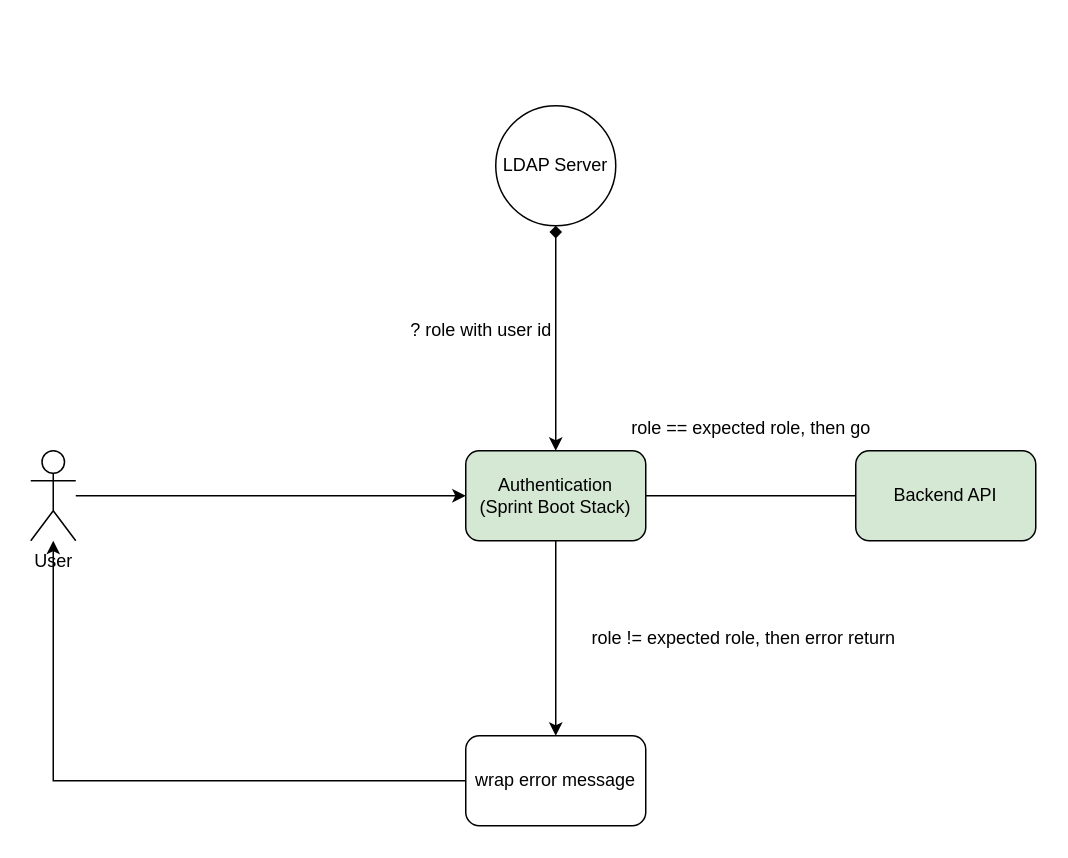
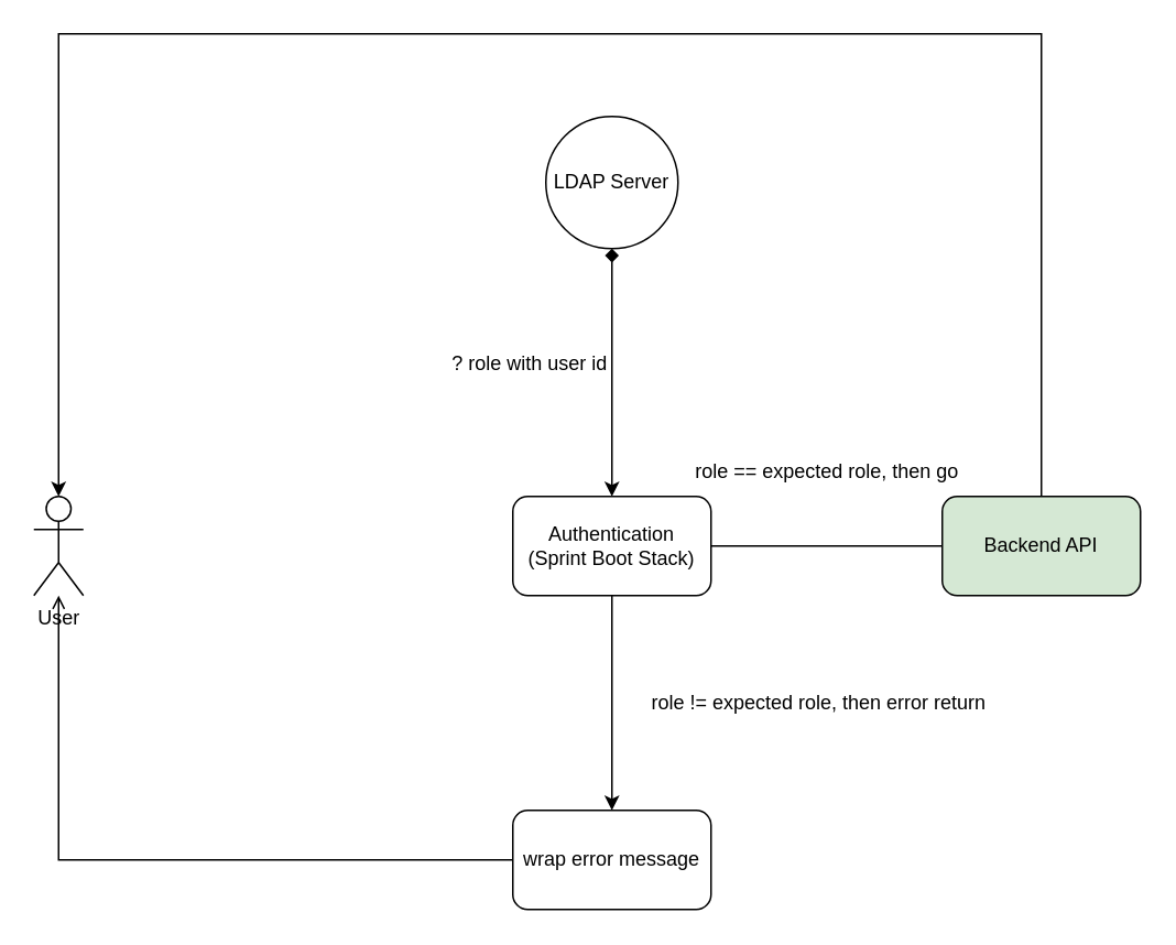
  <mxCell id="0" />
  <mxCell id="1" parent="0" />
  <mxCell id="2" value="LDAP Server" style="ellipse;whiteSpace=wrap;html=1;aspect=fixed;" vertex="1" parent="1"><mxGeometry x="330" y="70" width="80" height="80" as="geometry" /></mxCell>
- <mxCell id="3" style="edgeStyle=orthogonalEdgeStyle;rounded=0;orthogonalLoop=1;jettySize=auto;html=1;entryX=0;entryY=0.5;entryDx=0;entryDy=0;" edge="1" parent="1" source="4" target="8"><mxGeometry relative="1" as="geometry" /></mxCell>
  <mxCell id="4" value="User" style="shape=umlActor;verticalLabelPosition=bottom;verticalAlign=top;html=1;outlineConnect=0;" vertex="1" parent="1"><mxGeometry x="20" y="300" width="30" height="60" as="geometry" /></mxCell>
  <mxCell id="5" style="edgeStyle=orthogonalEdgeStyle;rounded=0;orthogonalLoop=1;jettySize=auto;html=1;entryX=0.5;entryY=1;entryDx=0;entryDy=0;startArrow=classic;startFill=1;endArrow=diamond;endFill=1;" edge="1" parent="1" source="8" target="2"><mxGeometry relative="1" as="geometry" /></mxCell>
  <mxCell id="6" style="edgeStyle=orthogonalEdgeStyle;rounded=0;orthogonalLoop=1;jettySize=auto;html=1;entryX=0;entryY=0.5;entryDx=0;entryDy=0;endArrow=none;" edge="1" parent="1" source="8" target="10"><mxGeometry relative="1" as="geometry" /></mxCell>
  <mxCell id="7" style="edgeStyle=orthogonalEdgeStyle;rounded=0;orthogonalLoop=1;jettySize=auto;html=1;" edge="1" parent="1" source="8" target="13"><mxGeometry relative="1" as="geometry" /></mxCell>
- <mxCell id="8" value="Authentication&lt;br&gt;(Sprint Boot Stack)" style="rounded=1;whiteSpace=wrap;html=1;fillColor=#d5e8d4;" vertex="1" parent="1"><mxGeometry x="310" y="300" width="120" height="60" as="geometry" /></mxCell>
+ <mxCell id="8" value="Authentication&lt;br&gt;(Sprint Boot Stack)" style="rounded=1;whiteSpace=wrap;html=1;" vertex="1" parent="1"><mxGeometry x="310" y="300" width="120" height="60" as="geometry" /></mxCell>
+ <mxCell id="9" style="edgeStyle=orthogonalEdgeStyle;rounded=0;orthogonalLoop=1;jettySize=auto;html=1;entryX=0.5;entryY=0;entryDx=0;entryDy=0;entryPerimeter=0;" edge="1" parent="1" source="10" target="4"><mxGeometry relative="1" as="geometry"><Array as="points"><mxPoint x="630" y="20" /><mxPoint x="35" y="20" /></Array></mxGeometry></mxCell>
  <mxCell id="10" value="Backend API" style="rounded=1;whiteSpace=wrap;html=1;fillColor=#d5e8d4;" vertex="1" parent="1"><mxGeometry x="570" y="300" width="120" height="60" as="geometry" /></mxCell>
  <mxCell id="11" value="? role with user id" style="text;html=1;align=center;verticalAlign=middle;resizable=0;points=[];autosize=1;strokeColor=none;fillColor=none;" vertex="1" parent="1"><mxGeometry x="260" y="205" width="120" height="30" as="geometry" /></mxCell>
- <mxCell id="12" style="edgeStyle=orthogonalEdgeStyle;rounded=0;orthogonalLoop=1;jettySize=auto;html=1;" edge="1" parent="1" source="13" target="4"><mxGeometry relative="1" as="geometry" /></mxCell>
+ <mxCell id="12" style="edgeStyle=orthogonalEdgeStyle;rounded=0;orthogonalLoop=1;jettySize=auto;html=1;endArrow=open;" edge="1" parent="1" source="13" target="4"><mxGeometry relative="1" as="geometry" /></mxCell>
  <mxCell id="13" value="wrap error message" style="rounded=1;whiteSpace=wrap;html=1;" vertex="1" parent="1"><mxGeometry x="310" y="490" width="120" height="60" as="geometry" /></mxCell>
  <mxCell id="14" value="role != expected role, then error return" style="text;html=1;align=center;verticalAlign=middle;resizable=0;points=[];autosize=1;strokeColor=none;fillColor=none;" vertex="1" parent="1"><mxGeometry x="380" y="410" width="230" height="30" as="geometry" /></mxCell>
  <mxCell id="15" value="role == expected role, then go" style="text;html=1;align=center;verticalAlign=middle;resizable=0;points=[];autosize=1;strokeColor=none;fillColor=none;" vertex="1" parent="1"><mxGeometry x="410" y="270" width="180" height="30" as="geometry" /></mxCell>
